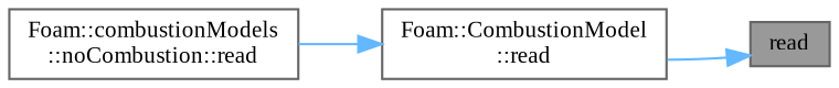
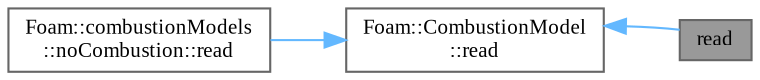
  digraph {
    fontname="Liberation Serif"
    rankdir=RL
    node [color=grey40 fillcolor=white fontname="Liberation Serif" fontsize=10 shape=box style=filled]
    edge [color=steelblue1 dir=back fontname="Liberation Serif" fontsize=10 labelfontname=Helvetica labelfontsize=10 style=solid]
    n1 [color=gray40 fillcolor=grey60 fontcolor=black height=0.2 label=read width=0.4]
    n2 [height=0.2 label="Foam::CombustionModel\l::read" width=0.4]
    n3 [height=0.2 label="Foam::combustionModels\l::noCombustion::read" width=0.4]
-   n1 -> n2
+   n2 -> n1
    n2 -> n3
  }
